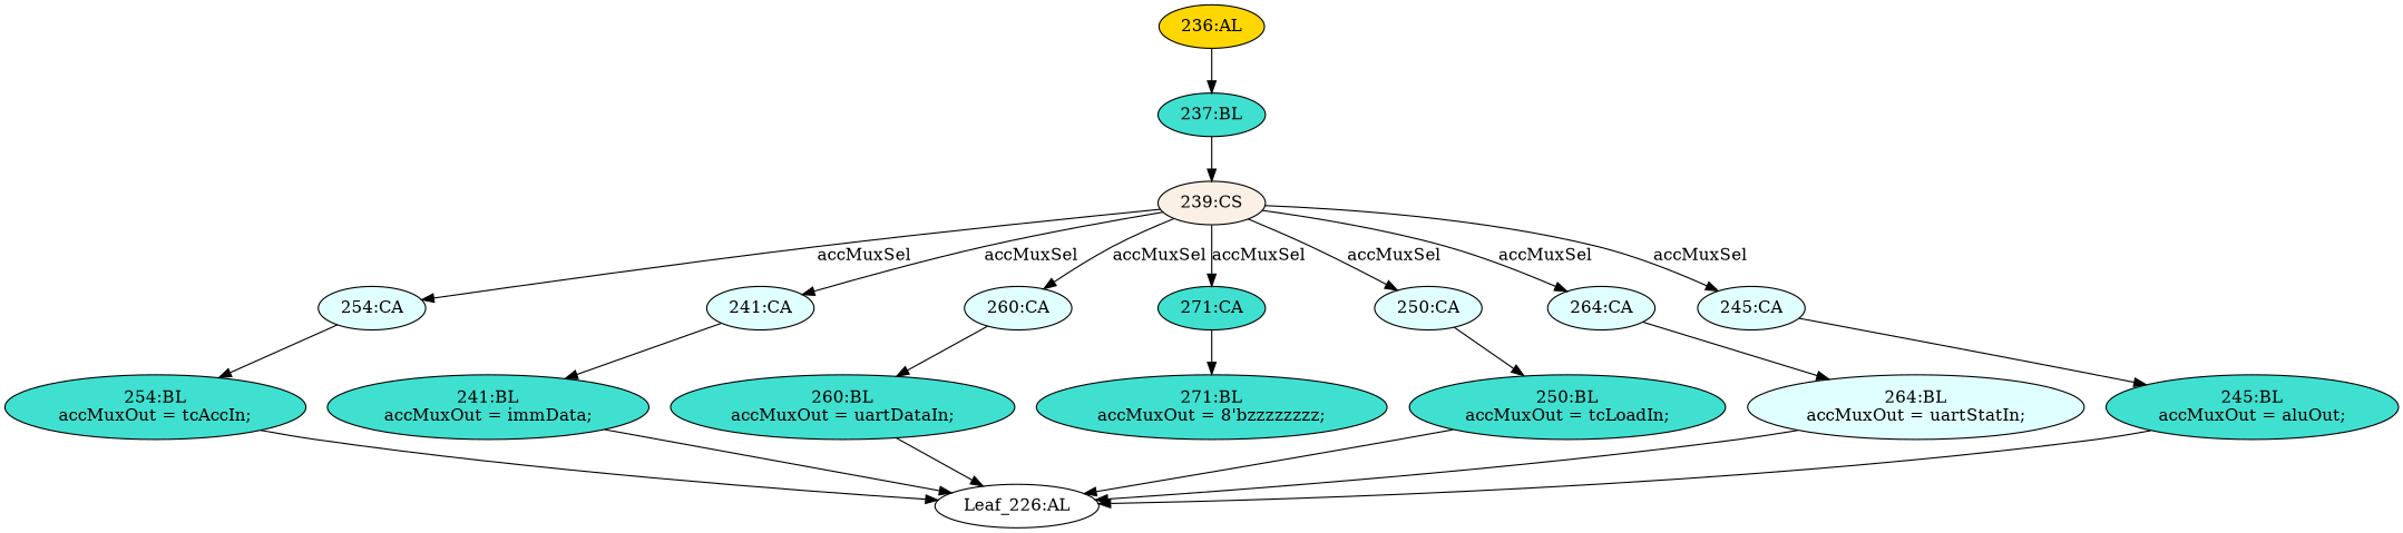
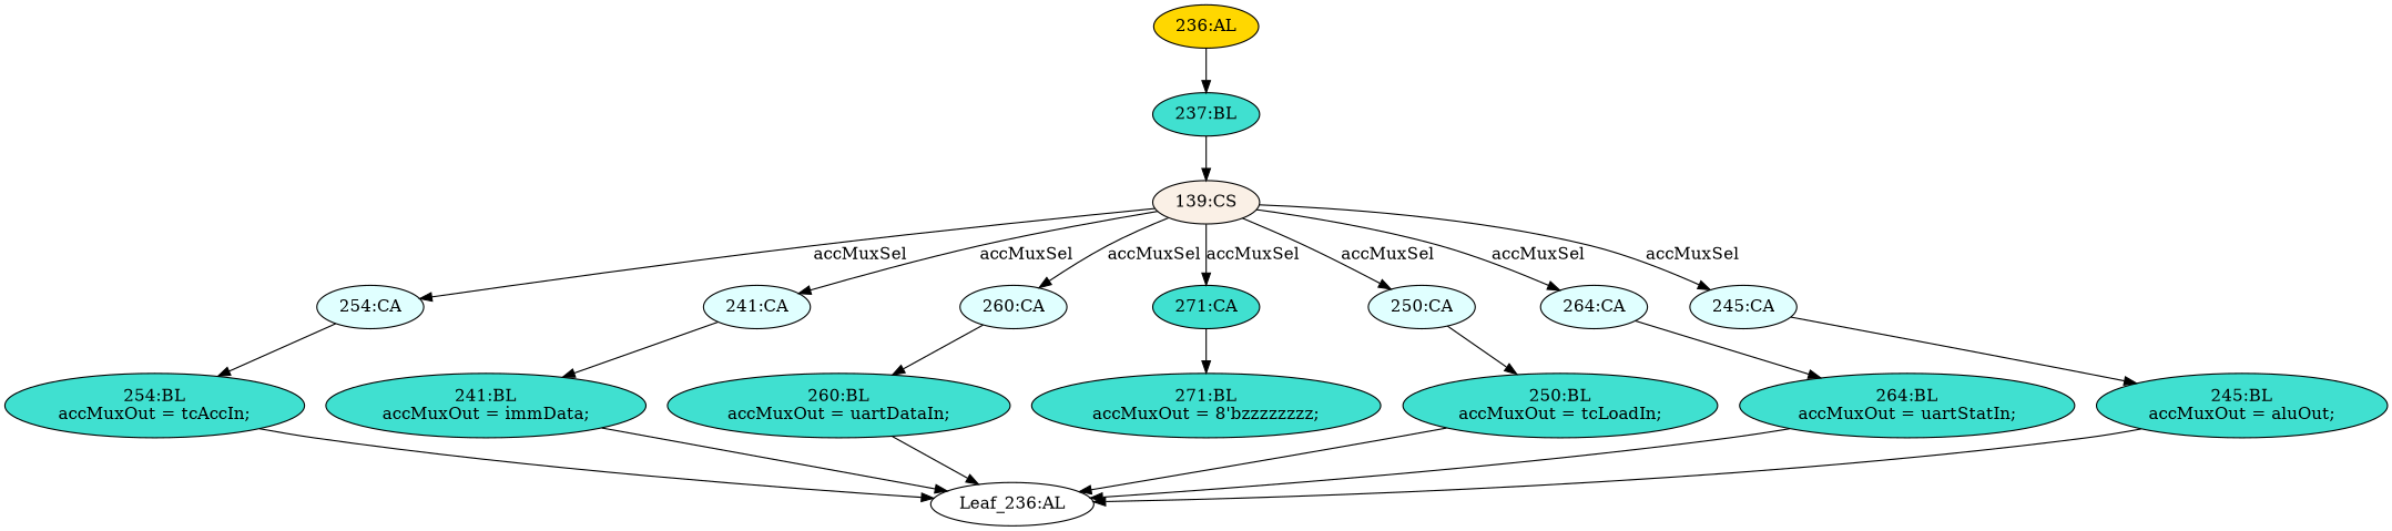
  strict digraph {
    node [fillcolor=turquoise statements="[]" style=filled typ=Block]
    edge [cond="[]" lineno=None]
    n1 [ast="<pyverilog.vparser.ast.Block object at 0x7f8280fe8cd0>" label="245:BL\naccMuxOut = aluOut;" statements="[<pyverilog.vparser.ast.BlockingSubstitution object at 0x7f8280fe8a90>]"]
-   n2 [def_var="['accMuxOut']" label="Leaf_226:AL" fillcolor="" statements="" style="" typ=""]
+   n2 [def_var="['accMuxOut']" label="Leaf_236:AL" fillcolor="" statements="" style="" typ=""]
    n3 [ast="<pyverilog.vparser.ast.Block object at 0x7f8280fe8e10>" label="254:BL\naccMuxOut = tcAccIn;" statements="[<pyverilog.vparser.ast.BlockingSubstitution object at 0x7f828170bad0>]"]
    n4 [ast="<pyverilog.vparser.ast.Case object at 0x7f8280fe0210>" fillcolor=lightcyan label="254:CA" typ=Case]
    n5 [ast="<pyverilog.vparser.ast.Case object at 0x7f8280fe0810>" fillcolor=lightcyan label="241:CA" typ=Case]
    n6 [ast="<pyverilog.vparser.ast.Block object at 0x7f8280fe0190>" label="241:BL\naccMuxOut = immData;" statements="[<pyverilog.vparser.ast.BlockingSubstitution object at 0x7f8280fe0050>]"]
    n7 [ast="<pyverilog.vparser.ast.Case object at 0x7f8280fe02d0>" fillcolor=lightcyan label="260:CA" typ=Case]
    n8 [ast="<pyverilog.vparser.ast.Block object at 0x7f8280fe0350>" label="260:BL\naccMuxOut = uartDataIn;" statements="[<pyverilog.vparser.ast.BlockingSubstitution object at 0x7f8280fe0390>]"]
    n9 [ast="<pyverilog.vparser.ast.Case object at 0x7f8280fe0550>" label="271:CA" typ=Case]
    n10 [ast="<pyverilog.vparser.ast.Block object at 0x7f8280fe0590>" label="271:BL\naccMuxOut = 8'bzzzzzzzz;" statements="[<pyverilog.vparser.ast.BlockingSubstitution object at 0x7f8280fe05d0>]"]
    n11 [ast="<pyverilog.vparser.ast.Case object at 0x7f8280fe0990>" fillcolor=lightcyan label="250:CA" typ=Case]
    n12 [ast="<pyverilog.vparser.ast.Block object at 0x7f8280fe8f90>" label="250:BL\naccMuxOut = tcLoadIn;" statements="[<pyverilog.vparser.ast.BlockingSubstitution object at 0x7f8280fe8e50>]"]
-   n13 [ast="<pyverilog.vparser.ast.CaseStatement object at 0x7f8280fe0750>" fillcolor=linen label="239:CS" typ=CaseStatement]
+   n13 [ast="<pyverilog.vparser.ast.CaseStatement object at 0x7f8280fe0750>" fillcolor=linen label="139:CS" typ=CaseStatement]
    n14 [ast="<pyverilog.vparser.ast.Case object at 0x7f8280fe0a50>" fillcolor=lightcyan label="264:CA" typ=Case]
    n15 [ast="<pyverilog.vparser.ast.Case object at 0x7f8280fe08d0>" fillcolor=lightcyan label="245:CA" typ=Case]
-   n16 [ast="<pyverilog.vparser.ast.Block object at 0x7f8280fe0ad0>" fillcolor=lightcyan label="264:BL\naccMuxOut = uartStatIn;" statements="[<pyverilog.vparser.ast.BlockingSubstitution object at 0x7f8280fe0b10>]"]
+   n16 [ast="<pyverilog.vparser.ast.Block object at 0x7f8280fe0ad0>" label="264:BL\naccMuxOut = uartStatIn;" statements="[<pyverilog.vparser.ast.BlockingSubstitution object at 0x7f8280fe0b10>]"]
    n17 [ast="<pyverilog.vparser.ast.Always object at 0x7f8280fe0d90>" clk_sens=False fillcolor=gold label="236:AL" sens="['immData', 'uartStatIn', 'uartDataIn', 'tcLoadIn', 'aluOut', 'tcAccIn']" typ=Always use_var="['immData', 'uartStatIn', 'uartDataIn', 'tcLoadIn', 'aluOut', 'accMuxSel', 'tcAccIn']"]
    n18 [ast="<pyverilog.vparser.ast.Block object at 0x7f8280fe0d10>" label="237:BL"]
    n1 -> n2
    n3 -> n2
    n4 -> n3
    n5 -> n6
    n6 -> n2
    n7 -> n8
    n8 -> n2
    n9 -> n10
    n11 -> n12
    n12 -> n2
    n13 -> n4 [cond="['accMuxSel']" label=accMuxSel lineno=239]
    n13 -> n5 [cond="['accMuxSel']" label=accMuxSel lineno=239]
    n13 -> n7 [cond="['accMuxSel']" label=accMuxSel lineno=239]
    n13 -> n9 [cond="['accMuxSel']" label=accMuxSel lineno=239]
    n13 -> n11 [cond="['accMuxSel']" label=accMuxSel lineno=239]
    n13 -> n14 [cond="['accMuxSel']" label=accMuxSel lineno=239]
    n13 -> n15 [cond="['accMuxSel']" label=accMuxSel lineno=239]
    n14 -> n16
    n15 -> n1
    n16 -> n2
    n17 -> n18
    n18 -> n13
  }
